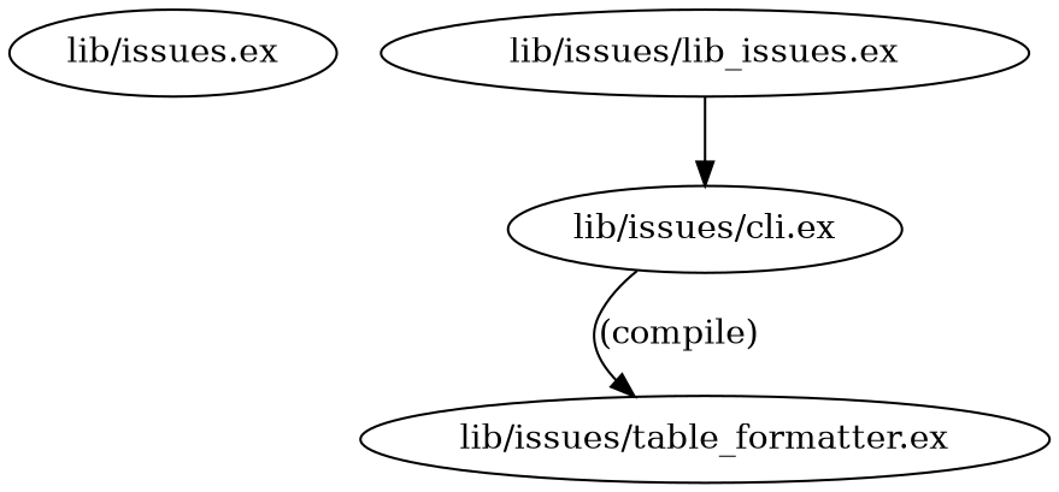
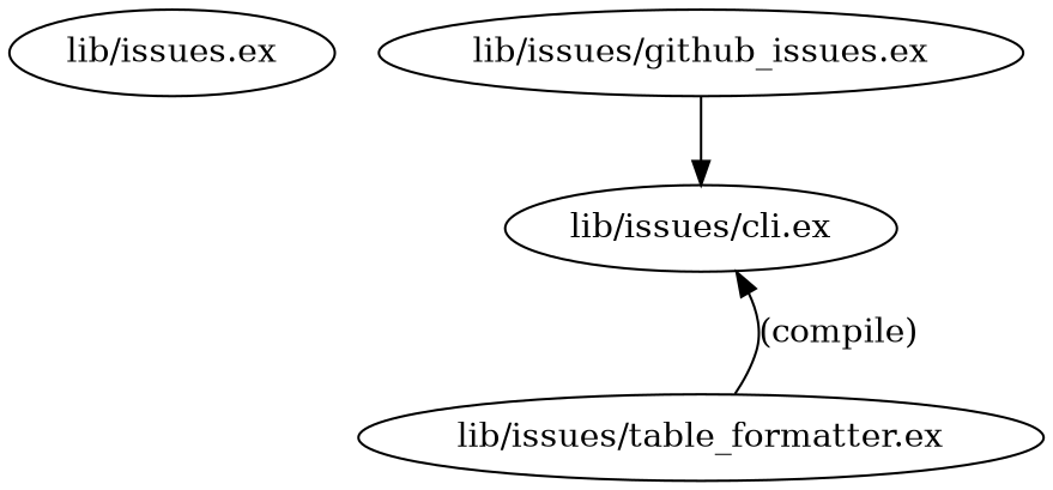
  digraph {
    "lib/issues.ex"
    "lib/issues/cli.ex"
    "lib/issues/table_formatter.ex"
-   "lib/issues/github_issues.ex" [label="lib/issues/lib_issues.ex"]
-   "lib/issues/cli.ex" -> "lib/issues/table_formatter.ex" [label="(compile)"]
+   "lib/issues/github_issues.ex"
+   "lib/issues/table_formatter.ex" -> "lib/issues/cli.ex" [label="(compile)"]
    "lib/issues/github_issues.ex" -> "lib/issues/cli.ex"
  }
